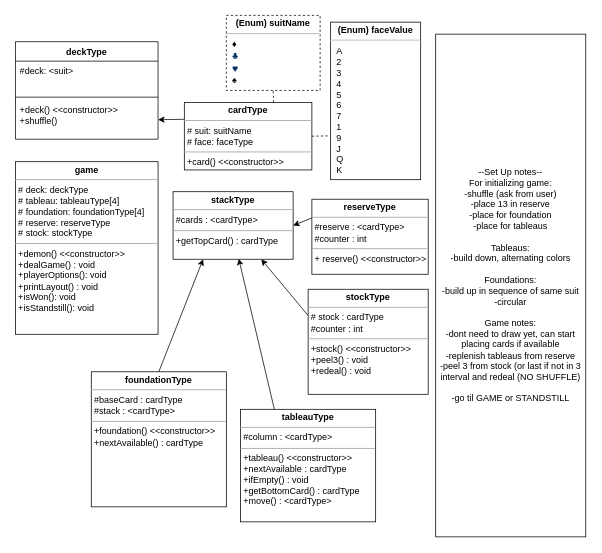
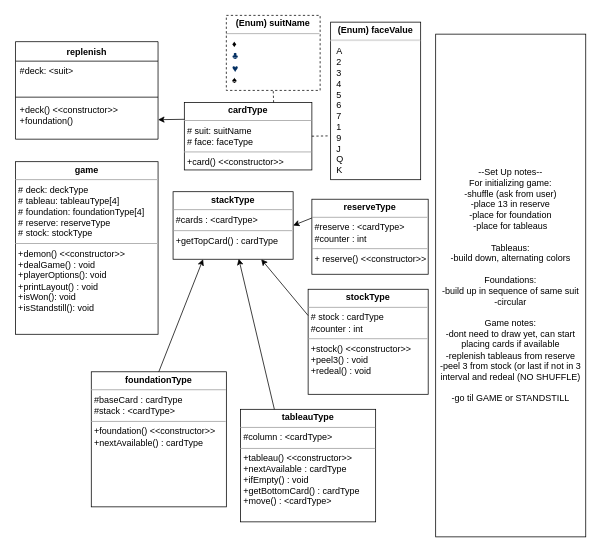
  <mxCell id="0" />
  <mxCell id="1" parent="0" />
- <mxCell id="2" value="deckType" style="swimlane;fontStyle=1;align=center;verticalAlign=top;childLayout=stackLayout;horizontal=1;startSize=26;horizontalStack=0;resizeParent=1;resizeParentMax=0;resizeLast=0;collapsible=1;marginBottom=0;whiteSpace=wrap;html=1;" parent="1" vertex="1"><mxGeometry x="20" y="55" width="190" height="130" as="geometry"><mxRectangle x="340" y="610" width="70" height="30" as="alternateBounds" /></mxGeometry></mxCell>
+ <mxCell id="2" value="replenish" style="swimlane;fontStyle=1;align=center;verticalAlign=top;childLayout=stackLayout;horizontal=1;startSize=26;horizontalStack=0;resizeParent=1;resizeParentMax=0;resizeLast=0;collapsible=1;marginBottom=0;whiteSpace=wrap;html=1;" parent="1" vertex="1"><mxGeometry x="20" y="55" width="190" height="130" as="geometry"><mxRectangle x="340" y="610" width="70" height="30" as="alternateBounds" /></mxGeometry></mxCell>
  <mxCell id="3" value="#deck: &amp;lt;suit&amp;gt;" style="text;strokeColor=none;fillColor=none;align=left;verticalAlign=top;spacingLeft=4;spacingRight=4;overflow=hidden;rotatable=0;points=[[0,0.5],[1,0.5]];portConstraint=eastwest;whiteSpace=wrap;html=1;" parent="2" vertex="1"><mxGeometry y="26" width="190" height="44" as="geometry" /></mxCell>
  <mxCell id="4" value="" style="line;strokeWidth=1;fillColor=none;align=left;verticalAlign=middle;spacingTop=-1;spacingLeft=3;spacingRight=3;rotatable=0;labelPosition=right;points=[];portConstraint=eastwest;strokeColor=inherit;" parent="2" vertex="1"><mxGeometry y="70" width="190" height="8" as="geometry" /></mxCell>
- <mxCell id="5" value="+deck() &amp;lt;&amp;lt;constructor&amp;gt;&amp;gt;&lt;br&gt;+shuffle()" style="text;strokeColor=none;fillColor=none;align=left;verticalAlign=top;spacingLeft=4;spacingRight=4;overflow=hidden;rotatable=0;points=[[0,0.5],[1,0.5]];portConstraint=eastwest;whiteSpace=wrap;html=1;" parent="2" vertex="1"><mxGeometry y="78" width="190" height="52" as="geometry" /></mxCell>
+ <mxCell id="5" value="+deck() &amp;lt;&amp;lt;constructor&amp;gt;&amp;gt;&lt;br&gt;+foundation()" style="text;strokeColor=none;fillColor=none;align=left;verticalAlign=top;spacingLeft=4;spacingRight=4;overflow=hidden;rotatable=0;points=[[0,0.5],[1,0.5]];portConstraint=eastwest;whiteSpace=wrap;html=1;" parent="2" vertex="1"><mxGeometry y="78" width="190" height="52" as="geometry" /></mxCell>
  <mxCell id="6" value="&lt;p style=&quot;margin: 4px 0px 0px; text-align: center;&quot;&gt;&lt;b style=&quot;&quot;&gt;(Enum) faceValue&lt;/b&gt;&lt;/p&gt;&lt;hr&gt;&lt;p style=&quot;margin:0px;margin-left:8px;&quot;&gt;A&lt;/p&gt;&lt;p style=&quot;margin:0px;margin-left:8px;&quot;&gt;2&lt;/p&gt;&lt;p style=&quot;margin:0px;margin-left:8px;&quot;&gt;3&lt;/p&gt;&lt;p style=&quot;margin:0px;margin-left:8px;&quot;&gt;4&lt;/p&gt;&lt;p style=&quot;margin:0px;margin-left:8px;&quot;&gt;5&lt;/p&gt;&lt;p style=&quot;margin:0px;margin-left:8px;&quot;&gt;6&lt;/p&gt;&lt;p style=&quot;margin:0px;margin-left:8px;&quot;&gt;7&lt;/p&gt;&lt;p style=&quot;margin:0px;margin-left:8px;&quot;&gt;1&lt;/p&gt;&lt;p style=&quot;margin:0px;margin-left:8px;&quot;&gt;9&lt;/p&gt;&lt;p style=&quot;margin:0px;margin-left:8px;&quot;&gt;J&lt;/p&gt;&lt;p style=&quot;margin:0px;margin-left:8px;&quot;&gt;Q&lt;/p&gt;&lt;p style=&quot;margin:0px;margin-left:8px;&quot;&gt;K&lt;/p&gt;" style="verticalAlign=top;align=left;overflow=fill;fontSize=12;fontFamily=Helvetica;html=1;whiteSpace=wrap;" parent="1" vertex="1"><mxGeometry x="440" y="29" width="120" height="210" as="geometry" /></mxCell>
  <mxCell id="7" value="&lt;p style=&quot;margin: 4px 0px 0px; text-align: center;&quot;&gt;&lt;b style=&quot;&quot;&gt;(Enum) suitName&lt;/b&gt;&lt;/p&gt;&lt;hr&gt;&lt;p style=&quot;margin:0px;margin-left:8px;&quot;&gt;♦&lt;/p&gt;&lt;p style=&quot;margin:0px;margin-left:8px;&quot;&gt;&lt;span style=&quot;font-family: Consolas, &amp;quot;Courier New&amp;quot;, monospace; font-size: 14px; color: rgb(3, 47, 98);&quot;&gt;♣&lt;/span&gt;&lt;/p&gt;&lt;p style=&quot;margin:0px;margin-left:8px;&quot;&gt;&lt;span style=&quot;font-family: Consolas, &amp;quot;Courier New&amp;quot;, monospace; font-size: 14px; color: rgb(3, 47, 98);&quot;&gt;♥&lt;/span&gt;&lt;/p&gt;&lt;p style=&quot;margin:0px;margin-left:8px;&quot;&gt;♠&lt;/p&gt;" style="verticalAlign=top;align=left;overflow=fill;fontSize=12;fontFamily=Helvetica;html=1;whiteSpace=wrap;dashed=1;" parent="1" vertex="1"><mxGeometry x="301" y="20" width="125" height="100" as="geometry" /></mxCell>
  <mxCell id="8" value="&lt;p style=&quot;margin:0px;margin-top:4px;text-align:center;&quot;&gt;&lt;b&gt;game&lt;/b&gt;&lt;/p&gt;&lt;hr size=&quot;1&quot;&gt;&lt;p style=&quot;margin:0px;margin-left:4px;&quot;&gt;# deck: deckType&lt;/p&gt;&lt;p style=&quot;margin:0px;margin-left:4px;&quot;&gt;# tableau: tableauType[4]&lt;/p&gt;&lt;p style=&quot;margin:0px;margin-left:4px;&quot;&gt;&lt;span style=&quot;background-color: initial;&quot;&gt;# foundation: foundationType[4]&lt;/span&gt;&lt;/p&gt;&lt;p style=&quot;margin:0px;margin-left:4px;&quot;&gt;# reserve: reserveType&lt;/p&gt;&lt;p style=&quot;margin:0px;margin-left:4px;&quot;&gt;# stock: stockType&lt;/p&gt;&lt;hr size=&quot;1&quot;&gt;&lt;p style=&quot;margin:0px;margin-left:4px;&quot;&gt;+demon() &amp;lt;&amp;lt;constructor&amp;gt;&amp;gt;&lt;/p&gt;&lt;p style=&quot;margin:0px;margin-left:4px;&quot;&gt;+dealGame() : void&lt;/p&gt;&lt;p style=&quot;margin:0px;margin-left:4px;&quot;&gt;+playerOptions(): void&lt;/p&gt;&lt;p style=&quot;margin:0px;margin-left:4px;&quot;&gt;+printLayout() : void&lt;/p&gt;&lt;p style=&quot;margin:0px;margin-left:4px;&quot;&gt;+isWon(): void&lt;/p&gt;&lt;p style=&quot;margin:0px;margin-left:4px;&quot;&gt;+isStandstill(): void&lt;/p&gt;" style="verticalAlign=top;align=left;overflow=fill;fontSize=12;fontFamily=Helvetica;html=1;whiteSpace=wrap;" parent="1" vertex="1"><mxGeometry x="20" y="215" width="190" height="230" as="geometry" /></mxCell>
  <mxCell id="9" value="&lt;p style=&quot;margin:0px;margin-top:4px;text-align:center;&quot;&gt;&lt;b&gt;foundationType&lt;/b&gt;&lt;/p&gt;&lt;hr size=&quot;1&quot;&gt;&lt;p style=&quot;margin:0px;margin-left:4px;&quot;&gt;&lt;span style=&quot;background-color: initial;&quot;&gt;#baseCard : cardType&lt;/span&gt;&lt;br&gt;&lt;/p&gt;&lt;p style=&quot;margin:0px;margin-left:4px;&quot;&gt;&lt;span style=&quot;background-color: initial;&quot;&gt;#stack : &amp;lt;cardType&amp;gt;&lt;/span&gt;&lt;/p&gt;&lt;hr size=&quot;1&quot;&gt;&lt;p style=&quot;margin:0px;margin-left:4px;&quot;&gt;+foundation() &amp;lt;&amp;lt;constructor&amp;gt;&amp;gt;&lt;/p&gt;&lt;p style=&quot;margin:0px;margin-left:4px;&quot;&gt;+nextAvailable() : cardType&lt;/p&gt;&lt;p style=&quot;margin:0px;margin-left:4px;&quot;&gt;&lt;br&gt;&lt;/p&gt;" style="verticalAlign=top;align=left;overflow=fill;fontSize=12;fontFamily=Helvetica;html=1;whiteSpace=wrap;" parent="1" vertex="1"><mxGeometry x="121" y="495" width="180" height="180" as="geometry" /></mxCell>
  <mxCell id="10" value="&lt;p style=&quot;margin:0px;margin-top:4px;text-align:center;&quot;&gt;&lt;b&gt;reserveType&lt;/b&gt;&lt;/p&gt;&lt;hr size=&quot;1&quot;&gt;&lt;p style=&quot;margin:0px;margin-left:4px;&quot;&gt;#reserve : &amp;lt;cardType&amp;gt;&lt;/p&gt;&lt;p style=&quot;margin:0px;margin-left:4px;&quot;&gt;#counter : int&lt;/p&gt;&lt;hr size=&quot;1&quot;&gt;&lt;p style=&quot;margin:0px;margin-left:4px;&quot;&gt;+ reserve() &amp;lt;&amp;lt;constructor&amp;gt;&amp;gt;&lt;/p&gt;" style="verticalAlign=top;align=left;overflow=fill;fontSize=12;fontFamily=Helvetica;html=1;whiteSpace=wrap;" parent="1" vertex="1"><mxGeometry x="415" y="265" width="155" height="100" as="geometry" /></mxCell>
  <mxCell id="11" value="&lt;p style=&quot;margin:0px;margin-top:4px;text-align:center;&quot;&gt;&lt;b&gt;stockType&lt;/b&gt;&lt;/p&gt;&lt;hr size=&quot;1&quot;&gt;&lt;p style=&quot;margin:0px;margin-left:4px;&quot;&gt;# stock : cardType&lt;/p&gt;&lt;p style=&quot;margin:0px;margin-left:4px;&quot;&gt;#counter : int&lt;/p&gt;&lt;hr size=&quot;1&quot;&gt;&lt;p style=&quot;margin:0px;margin-left:4px;&quot;&gt;+stock() &amp;lt;&amp;lt;constructor&amp;gt;&amp;gt;&lt;/p&gt;&lt;p style=&quot;margin:0px;margin-left:4px;&quot;&gt;+peel3() : void&lt;br&gt;&lt;/p&gt;&lt;p style=&quot;margin:0px;margin-left:4px;&quot;&gt;+redeal() : void&lt;/p&gt;&lt;p style=&quot;margin:0px;margin-left:4px;&quot;&gt;&lt;br&gt;&lt;/p&gt;" style="verticalAlign=top;align=left;overflow=fill;fontSize=12;fontFamily=Helvetica;html=1;whiteSpace=wrap;" parent="1" vertex="1"><mxGeometry x="410" y="385" width="160" height="140" as="geometry" /></mxCell>
  <mxCell id="12" value="&lt;p style=&quot;margin:0px;margin-top:4px;text-align:center;&quot;&gt;&lt;b&gt;tableauType&lt;/b&gt;&lt;/p&gt;&lt;hr size=&quot;1&quot;&gt;&lt;p style=&quot;margin:0px;margin-left:4px;&quot;&gt;#column : &amp;lt;cardType&amp;gt;&lt;/p&gt;&lt;hr size=&quot;1&quot;&gt;&lt;p style=&quot;margin:0px;margin-left:4px;&quot;&gt;+tableau() &amp;lt;&amp;lt;constructor&amp;gt;&amp;gt;&lt;/p&gt;&lt;p style=&quot;margin:0px;margin-left:4px;&quot;&gt;&lt;span style=&quot;background-color: initial;&quot;&gt;+nextAvailable : cardType&lt;/span&gt;&lt;/p&gt;&lt;p style=&quot;margin:0px;margin-left:4px;&quot;&gt;&lt;span style=&quot;background-color: initial;&quot;&gt;+ifEmpty() : void&lt;/span&gt;&lt;/p&gt;&lt;p style=&quot;margin:0px;margin-left:4px;&quot;&gt;&lt;span style=&quot;background-color: initial;&quot;&gt;+getBottomCard() : cardType&lt;/span&gt;&lt;/p&gt;&lt;p style=&quot;margin:0px;margin-left:4px;&quot;&gt;&lt;span style=&quot;background-color: initial;&quot;&gt;+move() : &amp;lt;cardType&amp;gt;&lt;/span&gt;&lt;/p&gt;" style="verticalAlign=top;align=left;overflow=fill;fontSize=12;fontFamily=Helvetica;html=1;whiteSpace=wrap;" parent="1" vertex="1"><mxGeometry x="320" y="545" width="180" height="150" as="geometry" /></mxCell>
  <mxCell id="13" value="--Set Up notes--&lt;br&gt;For initializing game:&lt;br&gt;-shuffle (ask from user)&lt;br&gt;-place 13 in reserve&lt;br&gt;-place for foundation&lt;br&gt;-place for tableaus&lt;br&gt;&lt;br&gt;Tableaus:&lt;br&gt;-build down, alternating colors&lt;br&gt;&lt;br&gt;Foundations:&lt;br&gt;-build up in sequence of same suit&lt;br&gt;-circular&lt;br&gt;&lt;br&gt;Game notes:&lt;br&gt;-dont need to draw yet, can start placing cards if available&lt;br&gt;-replenish tableaus from reserve&lt;br&gt;-peel 3 from stock (or last if not in 3 interval and redeal (NO SHUFFLE)&lt;br&gt;&lt;br&gt;-go til GAME or STANDSTILL" style="html=1;whiteSpace=wrap;" parent="1" vertex="1"><mxGeometry x="580" y="45" width="200" height="670" as="geometry" /></mxCell>
  <mxCell id="14" value="&lt;p style=&quot;margin:0px;margin-top:4px;text-align:center;&quot;&gt;&lt;b&gt;cardType&lt;/b&gt;&lt;/p&gt;&lt;hr size=&quot;1&quot;&gt;&lt;p style=&quot;margin:0px;margin-left:4px;&quot;&gt;# suit: suitName&lt;/p&gt;&lt;p style=&quot;margin:0px;margin-left:4px;&quot;&gt;# face: faceType&lt;/p&gt;&lt;hr size=&quot;1&quot;&gt;&lt;p style=&quot;margin:0px;margin-left:4px;&quot;&gt;+card() &amp;lt;&amp;lt;constructor&amp;gt;&amp;gt;&lt;/p&gt;" style="verticalAlign=top;align=left;overflow=fill;fontSize=12;fontFamily=Helvetica;html=1;whiteSpace=wrap;" parent="1" vertex="1"><mxGeometry x="245" y="136" width="170" height="90" as="geometry" /></mxCell>
  <mxCell id="15" value="" style="endArrow=classic;html=1;rounded=0;entryX=0.25;entryY=1;entryDx=0;entryDy=0;exitX=0.5;exitY=0;exitDx=0;exitDy=0;" parent="1" source="9" target="22" edge="1"><mxGeometry width="50" height="50" relative="1" as="geometry"><mxPoint x="380" y="385" as="sourcePoint" /><mxPoint x="430" y="335" as="targetPoint" /></mxGeometry></mxCell>
  <mxCell id="16" value="" style="endArrow=classic;html=1;rounded=0;entryX=0.547;entryY=0.992;entryDx=0;entryDy=0;exitX=0.25;exitY=0;exitDx=0;exitDy=0;entryPerimeter=0;" parent="1" source="12" target="22" edge="1"><mxGeometry width="50" height="50" relative="1" as="geometry"><mxPoint x="380" y="385" as="sourcePoint" /><mxPoint x="430" y="335" as="targetPoint" /></mxGeometry></mxCell>
  <mxCell id="17" value="" style="endArrow=classic;html=1;rounded=0;exitX=0;exitY=0.25;exitDx=0;exitDy=0;entryX=1;entryY=0.5;entryDx=0;entryDy=0;" parent="1" source="10" target="22" edge="1"><mxGeometry width="50" height="50" relative="1" as="geometry"><mxPoint x="380" y="385" as="sourcePoint" /><mxPoint x="170" y="465" as="targetPoint" /></mxGeometry></mxCell>
  <mxCell id="18" value="" style="endArrow=classic;html=1;rounded=0;exitX=0;exitY=0.25;exitDx=0;exitDy=0;" parent="1" source="11" target="22" edge="1"><mxGeometry width="50" height="50" relative="1" as="geometry"><mxPoint x="380" y="385" as="sourcePoint" /><mxPoint x="50" y="435" as="targetPoint" /></mxGeometry></mxCell>
  <mxCell id="19" value="" style="endArrow=none;dashed=1;html=1;rounded=0;entryX=0.5;entryY=1;entryDx=0;entryDy=0;exitX=0.7;exitY=0;exitDx=0;exitDy=0;exitPerimeter=0;" parent="1" source="14" target="7" edge="1"><mxGeometry width="50" height="50" relative="1" as="geometry"><mxPoint x="420" y="295" as="sourcePoint" /><mxPoint x="470" y="245" as="targetPoint" /></mxGeometry></mxCell>
  <mxCell id="20" value="" style="endArrow=none;dashed=1;html=1;rounded=0;exitX=1;exitY=0.5;exitDx=0;exitDy=0;entryX=-0.032;entryY=0.722;entryDx=0;entryDy=0;entryPerimeter=0;" parent="1" source="14" target="6" edge="1"><mxGeometry width="50" height="50" relative="1" as="geometry"><mxPoint x="420" y="295" as="sourcePoint" /><mxPoint x="470" y="245" as="targetPoint" /></mxGeometry></mxCell>
  <mxCell id="21" value="" style="endArrow=classic;html=1;rounded=0;exitX=0;exitY=0.25;exitDx=0;exitDy=0;entryX=1;entryY=0.5;entryDx=0;entryDy=0;" parent="1" source="14" target="5" edge="1"><mxGeometry width="50" height="50" relative="1" as="geometry"><mxPoint x="420" y="295" as="sourcePoint" /><mxPoint x="470" y="245" as="targetPoint" /></mxGeometry></mxCell>
  <mxCell id="22" value="&lt;p style=&quot;margin:0px;margin-top:4px;text-align:center;&quot;&gt;&lt;b&gt;stackType&lt;/b&gt;&lt;/p&gt;&lt;hr size=&quot;1&quot;&gt;&lt;p style=&quot;margin:0px;margin-left:4px;&quot;&gt;#cards : &amp;lt;cardType&amp;gt;&lt;/p&gt;&lt;hr size=&quot;1&quot;&gt;&lt;p style=&quot;margin:0px;margin-left:4px;&quot;&gt;+getTopCard() : cardType&lt;/p&gt;" style="verticalAlign=top;align=left;overflow=fill;fontSize=12;fontFamily=Helvetica;html=1;" vertex="1" parent="1"><mxGeometry x="230" y="255" width="160" height="90" as="geometry" /></mxCell>
